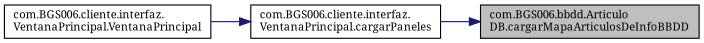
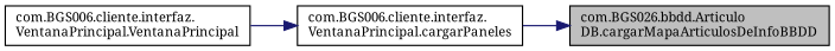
  digraph {
    rankdir=RL
    fontname="Noto Serif"
    node [color=black fillcolor=white fontname="Noto Serif" fontsize=10 shape=record style=filled]
    edge [color=midnightblue dir=back fontname="Noto Serif" fontsize=10 labelfontname=Helvetica labelfontsize=10 style=solid]
-   n1 [fillcolor=grey75 fontcolor=black height=0.2 label="com.BGS006.bbdd.Articulo\lDB.cargarMapaArticulosDeInfoBBDD" width=0.4]
+   n1 [fillcolor=grey75 fontcolor=black height=0.2 label="com.BGS026.bbdd.Articulo\lDB.cargarMapaArticulosDeInfoBBDD" width=0.4]
    n2 [height=0.2 label="com.BGS006.cliente.interfaz.\lVentanaPrincipal.cargarPaneles" width=0.4]
    n3 [height=0.2 label="com.BGS006.cliente.interfaz.\lVentanaPrincipal.VentanaPrincipal" width=0.4]
    n1 -> n2
    n2 -> n3
  }
